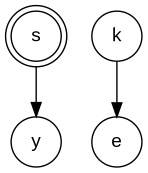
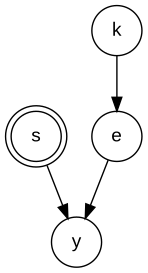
  digraph {
    fontname="Liberation Sans"
    node [color=black fontname="Liberation Sans" shape=circle]
    edge [fontname="Liberation Sans"]
    s [shape=doublecircle]
    y
    k
    e
    s -> y
    k -> e
+   e -> y
  }
